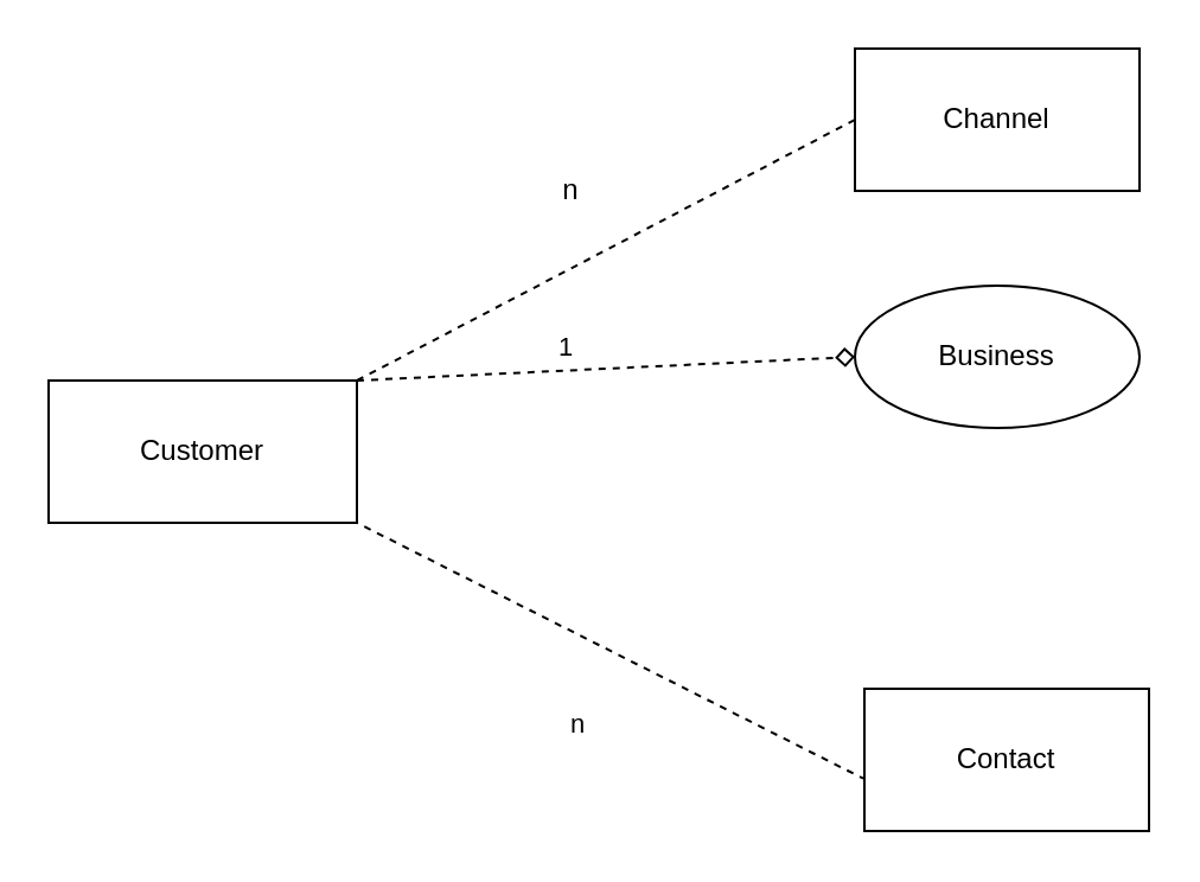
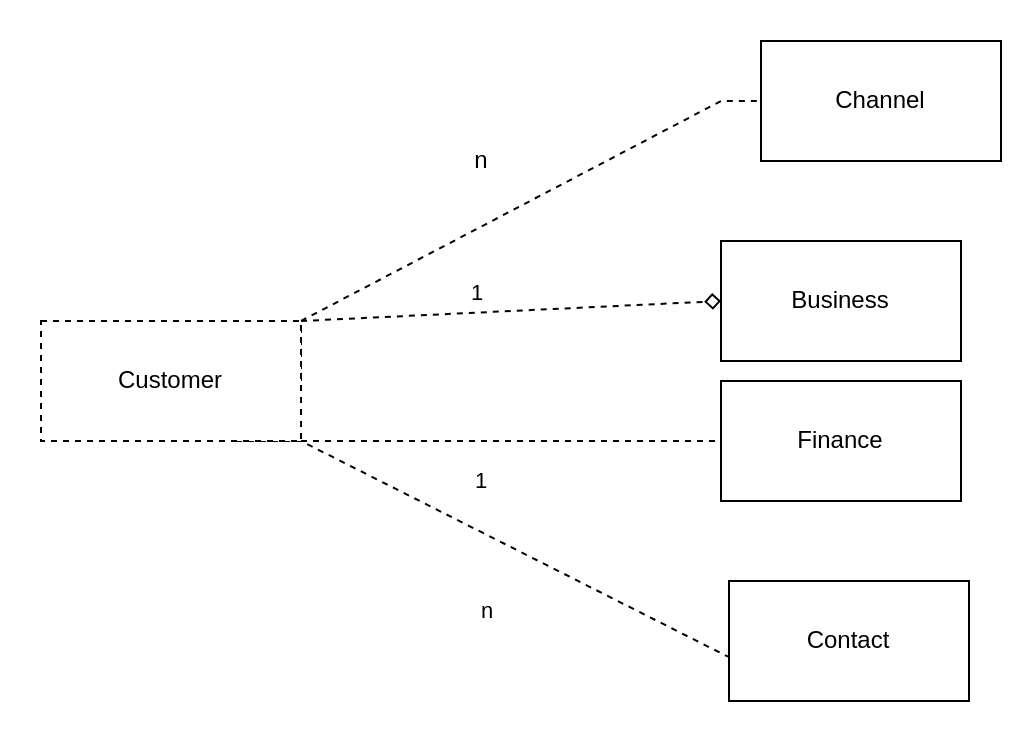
  <mxCell id="0" />
  <mxCell id="1" parent="0" />
  <mxCell id="2" style="edgeStyle=none;rounded=0;orthogonalLoop=1;jettySize=auto;html=1;exitX=1;exitY=0;exitDx=0;exitDy=0;entryX=0;entryY=0.5;entryDx=0;entryDy=0;dashed=1;endArrow=none;endFill=0;" edge="1" parent="1" source="7" target="8"><mxGeometry relative="1" as="geometry"><Array as="points"><mxPoint x="360" y="50" /></Array></mxGeometry></mxCell>
  <mxCell id="3" style="edgeStyle=none;rounded=0;orthogonalLoop=1;jettySize=auto;html=1;exitX=1;exitY=0.5;exitDx=0;exitDy=0;entryX=0;entryY=0.5;entryDx=0;entryDy=0;dashed=1;endArrow=diamond;endFill=0;" edge="1" parent="1" source="7" target="9"><mxGeometry relative="1" as="geometry"><Array as="points"><mxPoint x="150" y="160" /></Array></mxGeometry></mxCell>
  <mxCell id="4" value="1" style="edgeLabel;html=1;align=center;verticalAlign=middle;resizable=0;points=[];" vertex="1" connectable="0" parent="3"><mxGeometry x="-0.043" y="1" relative="1" as="geometry"><mxPoint x="2.5" y="-9" as="offset" /></mxGeometry></mxCell>
  <mxCell id="5" value="n" style="edgeStyle=none;rounded=0;orthogonalLoop=1;jettySize=auto;html=1;exitX=0.75;exitY=1;exitDx=0;exitDy=0;entryX=-0.004;entryY=0.631;entryDx=0;entryDy=0;entryPerimeter=0;dashed=1;startArrow=none;startFill=0;endArrow=none;endFill=0;" edge="1" parent="1" source="7" target="11"><mxGeometry x="0.137" y="-34" relative="1" as="geometry"><Array as="points"><mxPoint x="150" y="220" /></Array><mxPoint as="offset" /></mxGeometry></mxCell>
- <mxCell id="7" value="Customer" style="rounded=0;whiteSpace=wrap;html=1;" vertex="1" parent="1"><mxGeometry x="20" y="160" width="130" height="60" as="geometry" /></mxCell>
- <mxCell id="8" value="Channel" style="rounded=0;whiteSpace=wrap;html=1;" vertex="1" parent="1"><mxGeometry x="360" y="20" width="120" height="60" as="geometry" /></mxCell>
- <mxCell id="9" value="Business" style="ellipse;whiteSpace=wrap;html=1;" vertex="1" parent="1"><mxGeometry x="360" y="120" width="120" height="60" as="geometry" /></mxCell>
+ <mxCell id="6" value="1" style="edgeStyle=none;rounded=0;orthogonalLoop=1;jettySize=auto;html=1;exitX=1;exitY=1;exitDx=0;exitDy=0;entryX=0;entryY=0.5;entryDx=0;entryDy=0;dashed=1;endArrow=none;endFill=0;" edge="1" parent="1" source="7" target="10"><mxGeometry x="-0.143" y="-20" relative="1" as="geometry"><mxPoint as="offset" /></mxGeometry></mxCell>
+ <mxCell id="7" value="Customer" style="rounded=0;whiteSpace=wrap;html=1;dashed=1;" vertex="1" parent="1"><mxGeometry x="20" y="160" width="130" height="60" as="geometry" /></mxCell>
+ <mxCell id="8" value="Channel" style="rounded=0;whiteSpace=wrap;html=1;" vertex="1" parent="1"><mxGeometry x="380" y="20" width="120" height="60" as="geometry" /></mxCell>
+ <mxCell id="9" value="Business" style="rounded=0;whiteSpace=wrap;html=1;" vertex="1" parent="1"><mxGeometry x="360" y="120" width="120" height="60" as="geometry" /></mxCell>
+ <mxCell id="10" value="Finance" style="rounded=0;whiteSpace=wrap;html=1;" vertex="1" parent="1"><mxGeometry x="360" y="190" width="120" height="60" as="geometry" /></mxCell>
  <mxCell id="11" value="Contact" style="rounded=0;whiteSpace=wrap;html=1;" vertex="1" parent="1"><mxGeometry x="364" y="290" width="120" height="60" as="geometry" /></mxCell>
  <mxCell id="12" value="n" style="text;html=1;align=center;verticalAlign=middle;resizable=0;points=[];autosize=1;" vertex="1" parent="1"><mxGeometry x="230" y="70" width="20" height="20" as="geometry" /></mxCell>
